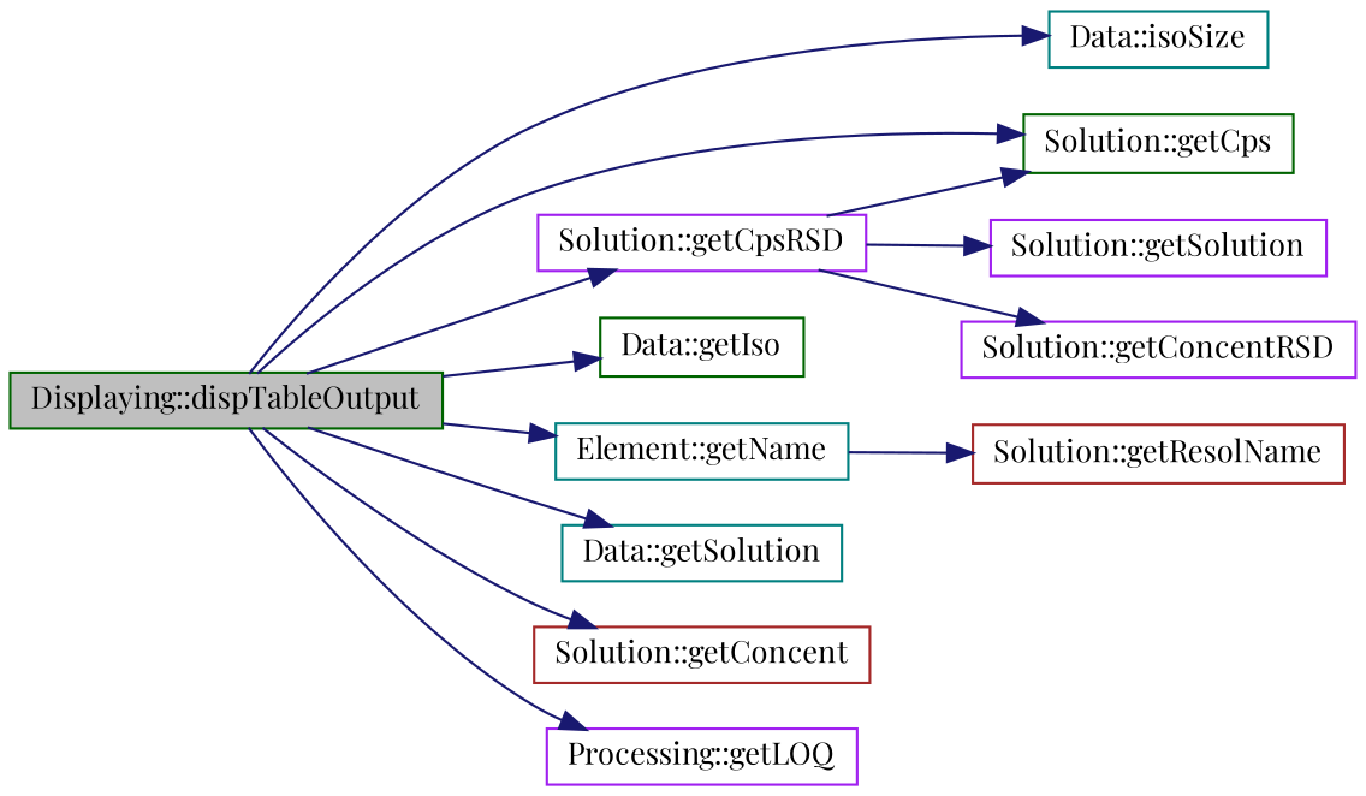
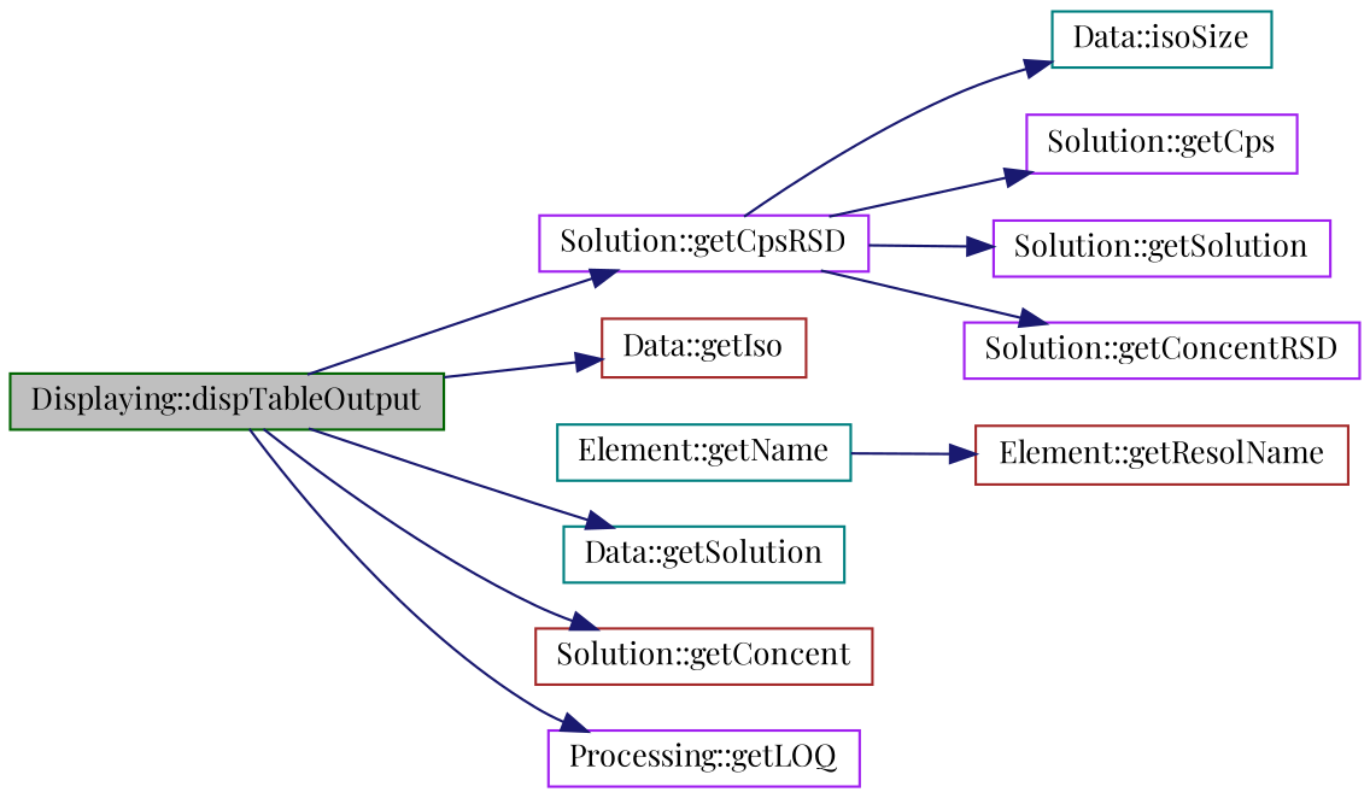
  digraph {
    fontname="Playfair Display"
    rankdir=LR
    node [color=purple fillcolor=white fontname="Playfair Display" fontsize=12 shape=record style=filled]
    edge [color=midnightblue fontname="Playfair Display" fontsize=12 labelfontname=Helvetica labelfontsize=12 style=solid]
    n1 [color=darkgreen fillcolor=grey75 fontcolor=black height=0.2 label="Displaying::dispTableOutput" width=0.4]
    n2 [color=teal height=0.2 label="Data::isoSize" width=0.4]
-   n3 [color=darkgreen height=0.2 label="Data::getIso" width=0.4]
+   n3 [color=brown height=0.2 label="Data::getIso" width=0.4]
    n4 [color=teal height=0.2 label="Element::getName" width=0.4]
    n5 [color=teal height=0.2 label="Data::getSolution" width=0.4]
-   n6 [color=darkgreen height=0.2 label="Solution::getCps" width=0.4]
+   n6 [height=0.2 label="Solution::getCps" width=0.4]
    n7 [height=0.2 label="Solution::getCpsRSD" width=0.4]
    n8 [color=brown height=0.2 label="Solution::getConcent" width=0.4]
    n9 [height=0.2 label="Processing::getLOQ" width=0.4]
-   n10 [color=brown height=0.2 label="Solution::getResolName" width=0.4]
+   n10 [color=brown height=0.2 label="Element::getResolName" width=0.4]
    n11 [height=0.2 label="Solution::getConcentRSD" width=0.4]
    n12 [height=0.2 label="Solution::getSolution" width=0.4]
-   n1 -> n2
+   n7 -> n2
    n1 -> n3
-   n1 -> n4
    n1 -> n5
-   n1 -> n6
    n1 -> n7
    n1 -> n8
    n1 -> n9
    n4 -> n10
    n7 -> n6
    n7 -> n11
    n7 -> n12
  }
